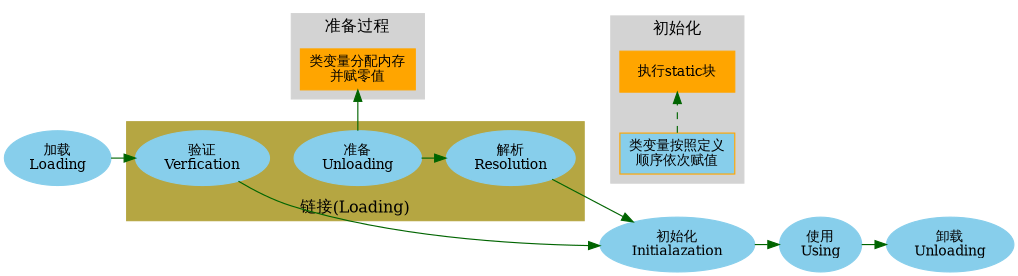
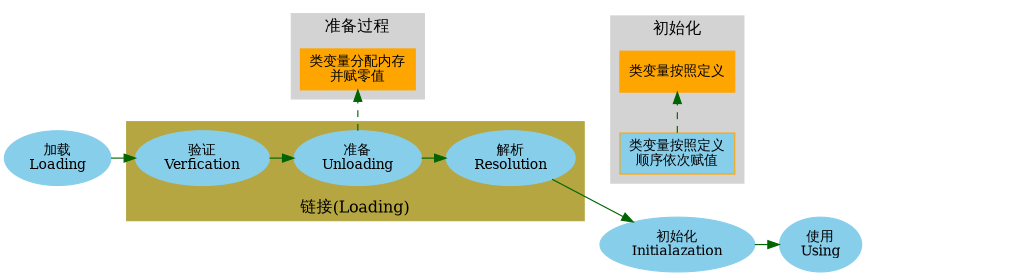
  digraph {
    compound=true
    newrank=true
    nodesep=0.5
    plines=Ortho
    rankdir=LR
    ranksep=0.3
    node [color=skyblue fontsize=12 style=filled]
    edge [color=darkgreen fontsize=12]
    n1 [label="准备\nUnloading"]
    n2 [color=orange label="类变量分配内存\n并赋零值" shape=box]
    n3 [label="初始化\nInitialazation"]
    n4 [color=orange fillcolor=skyblue label="类变量按照定义\n顺序依次赋值" shape=box]
-   n5 [color=orange label="执行static块" shape=box]
+   n5 [color=orange label="类变量按照定义" shape=box]
    n6 [label="验证\nVerfication"]
    n7 [label="解析\nResolution"]
    n8 [label="使用\nUsing"]
    n9 [label="加载\nLoading"]
-   n10 [label="卸载\nUnloading"]
    subgraph sub_1 {
      rank=same
      n1
      n2
    }
    subgraph sub_2 {
      rank=same
      n3
      n4
      n5
    }
    subgraph cluster_3 {
      color="#B5A642"
      label="链接(Loading)"
      labelloc=b
      style=filled
      n1
      n6
      n7
    }
    subgraph cluster_4 {
      color=lightgray
      label="准备过程"
      style=filled
      n2
    }
    subgraph cluster_5 {
      color=lightgray
      label="初始化"
      style=filled
      n4
      n5
    }
-   n1 -> n2 [style=solid]
+   n1 -> n2 [style=dashed]
    n1 -> n7
    n3 -> n8
    n4 -> n5 [style=dashed]
-   n6 -> n3
+   n6 -> n1
    n7 -> n3
-   n8 -> n10
    n9 -> n6
  }
